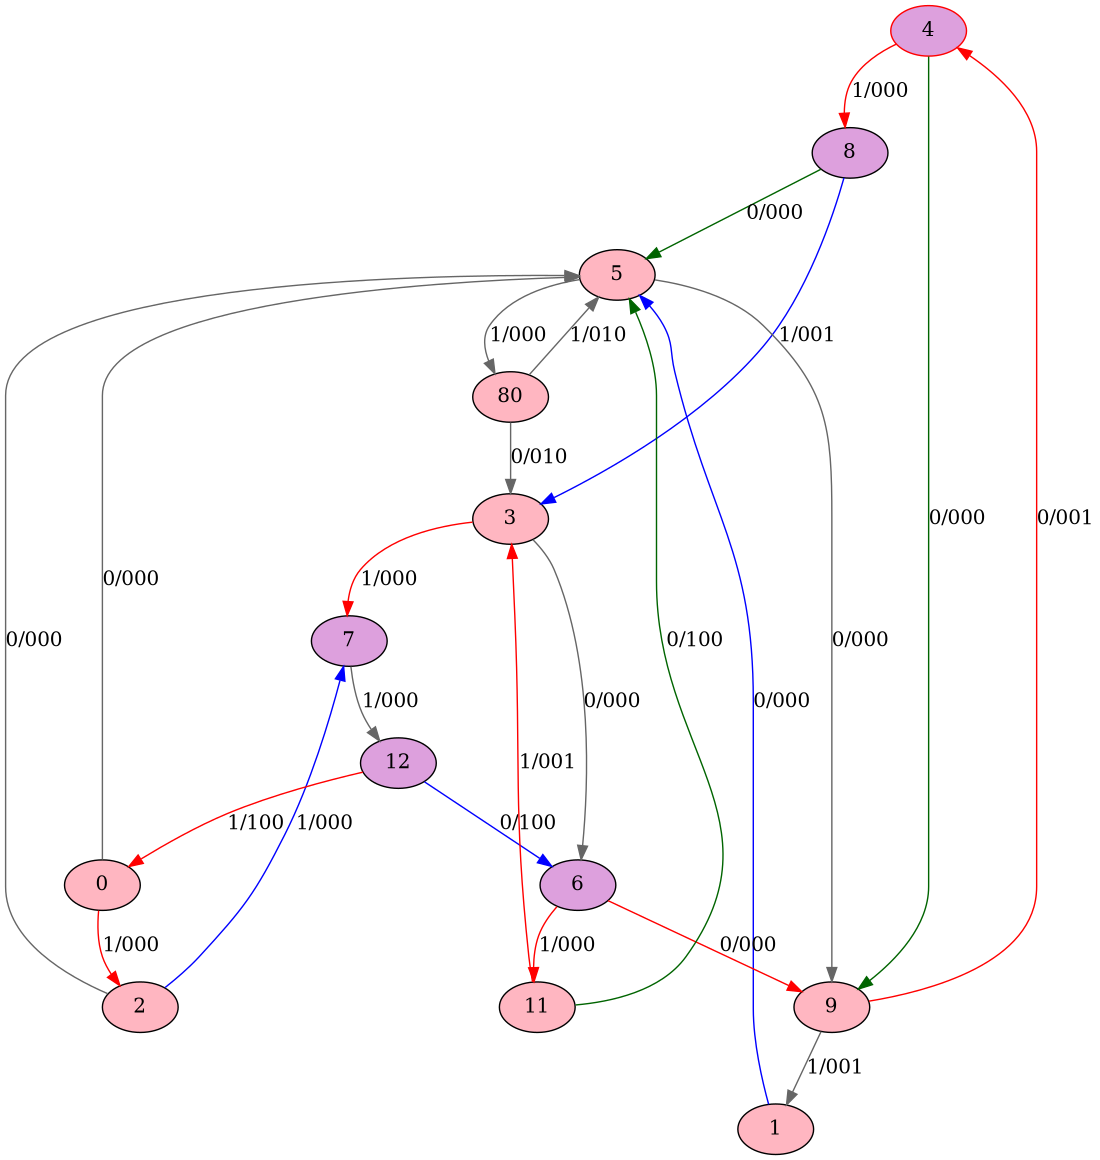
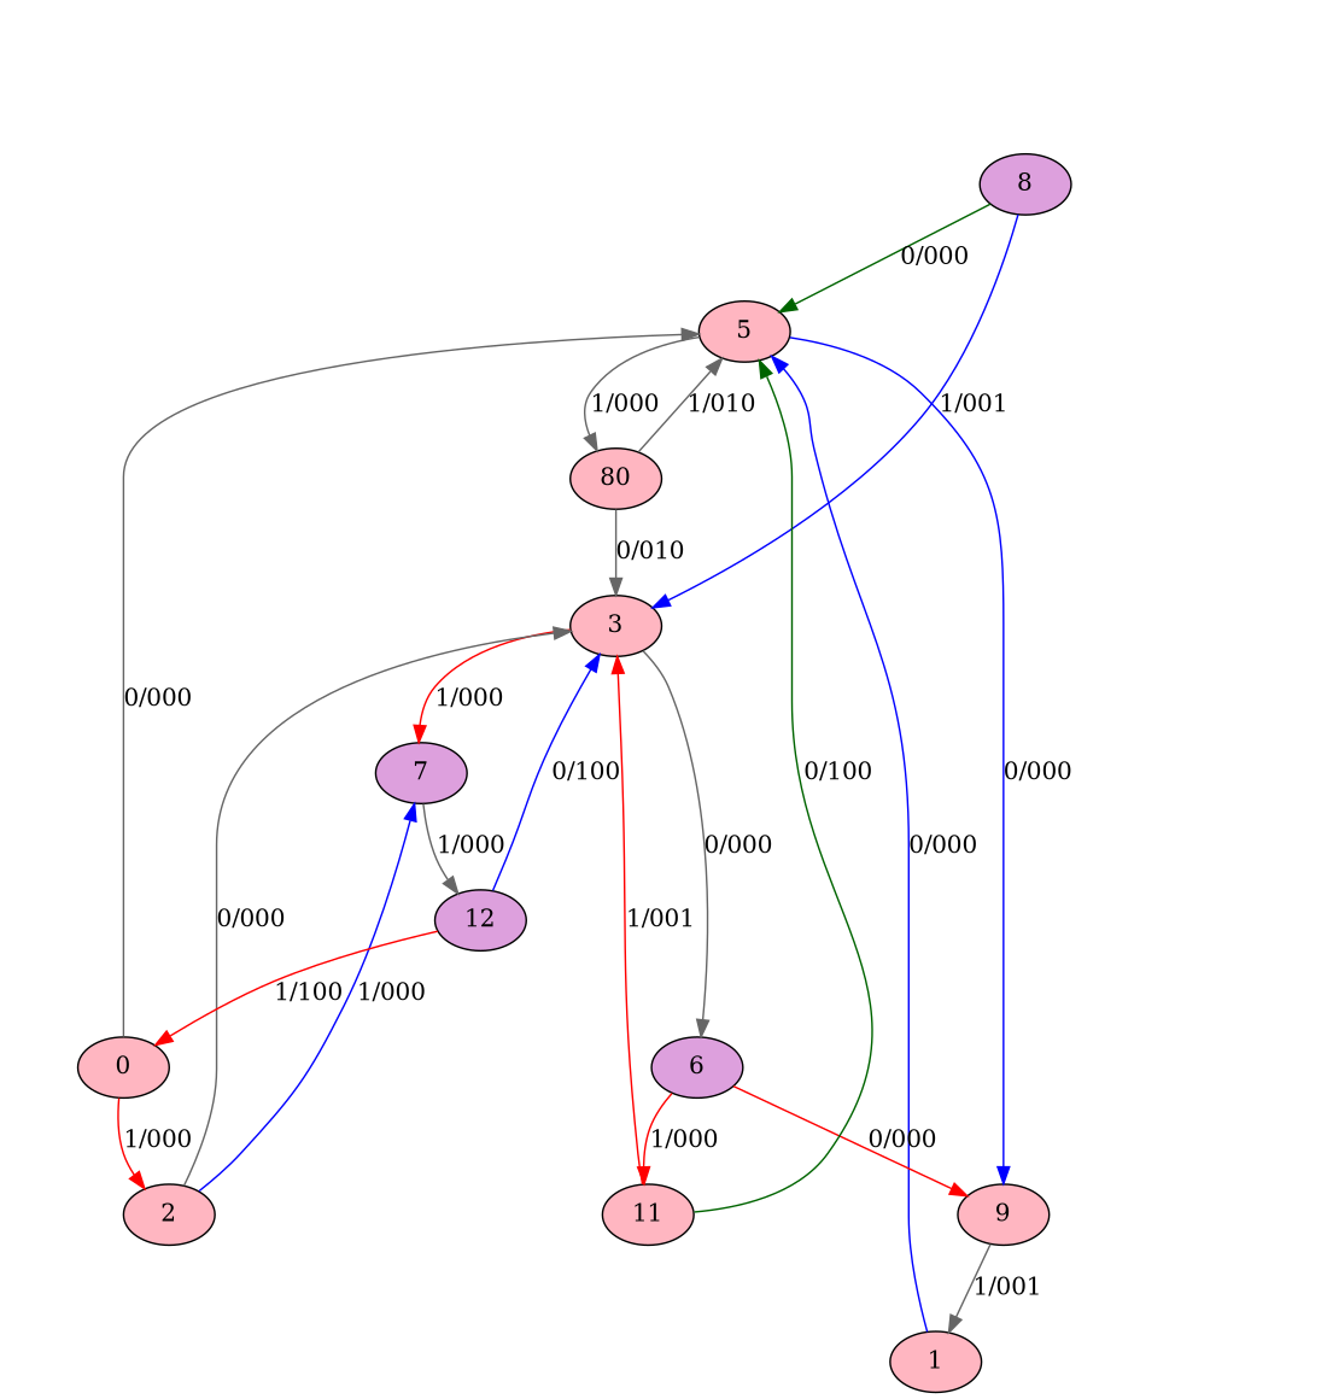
  digraph {
    node [fillcolor=lightpink style=filled]
    edge [color=red]
-   4 [color=red fillcolor=plum]
    8 [fillcolor=plum]
    9
    5
    3
    1
    0
    2
    7 [fillcolor=plum]
    n10 [label=80]
    6 [fillcolor=plum]
    12 [fillcolor=plum]
    11
-   4 -> 8 [label="1/000"]
-   4 -> 9 [color=darkgreen label="0/000"]
    8 -> 5 [color=darkgreen label="0/000"]
    8 -> 3 [color=blue label="1/001"]
-   9 -> 4 [label="0/001"]
    9 -> 1 [color=gray40 label="1/001"]
-   5 -> 9 [color=gray40 label="0/000"]
+   5 -> 9 [color=blue label="0/000"]
    5 -> n10 [color=gray40 label="1/000"]
    3 -> 7 [label="1/000"]
    3 -> 6 [color=gray40 label="0/000"]
    1 -> 5 [color=blue label="0/000"]
    0 -> 5 [color=gray40 label="0/000"]
    0 -> 2 [label="1/000"]
-   2 -> 5 [color=gray40 label="0/000"]
+   2 -> 3 [color=gray40 label="0/000"]
    2 -> 7 [color=blue label="1/000"]
    7 -> 12 [color=gray40 label="1/000"]
    n10 -> 5 [color=gray40 label="1/010"]
    n10 -> 3 [color=gray40 label="0/010"]
    6 -> 9 [label="0/000"]
    6 -> 11 [label="1/000"]
-   12 -> 6 [color=blue label="0/100"]
+   12 -> 3 [color=blue label="0/100"]
    12 -> 0 [label="1/100"]
    11 -> 5 [color=darkgreen label="0/100"]
    11 -> 3 [label="1/001"]
  }
